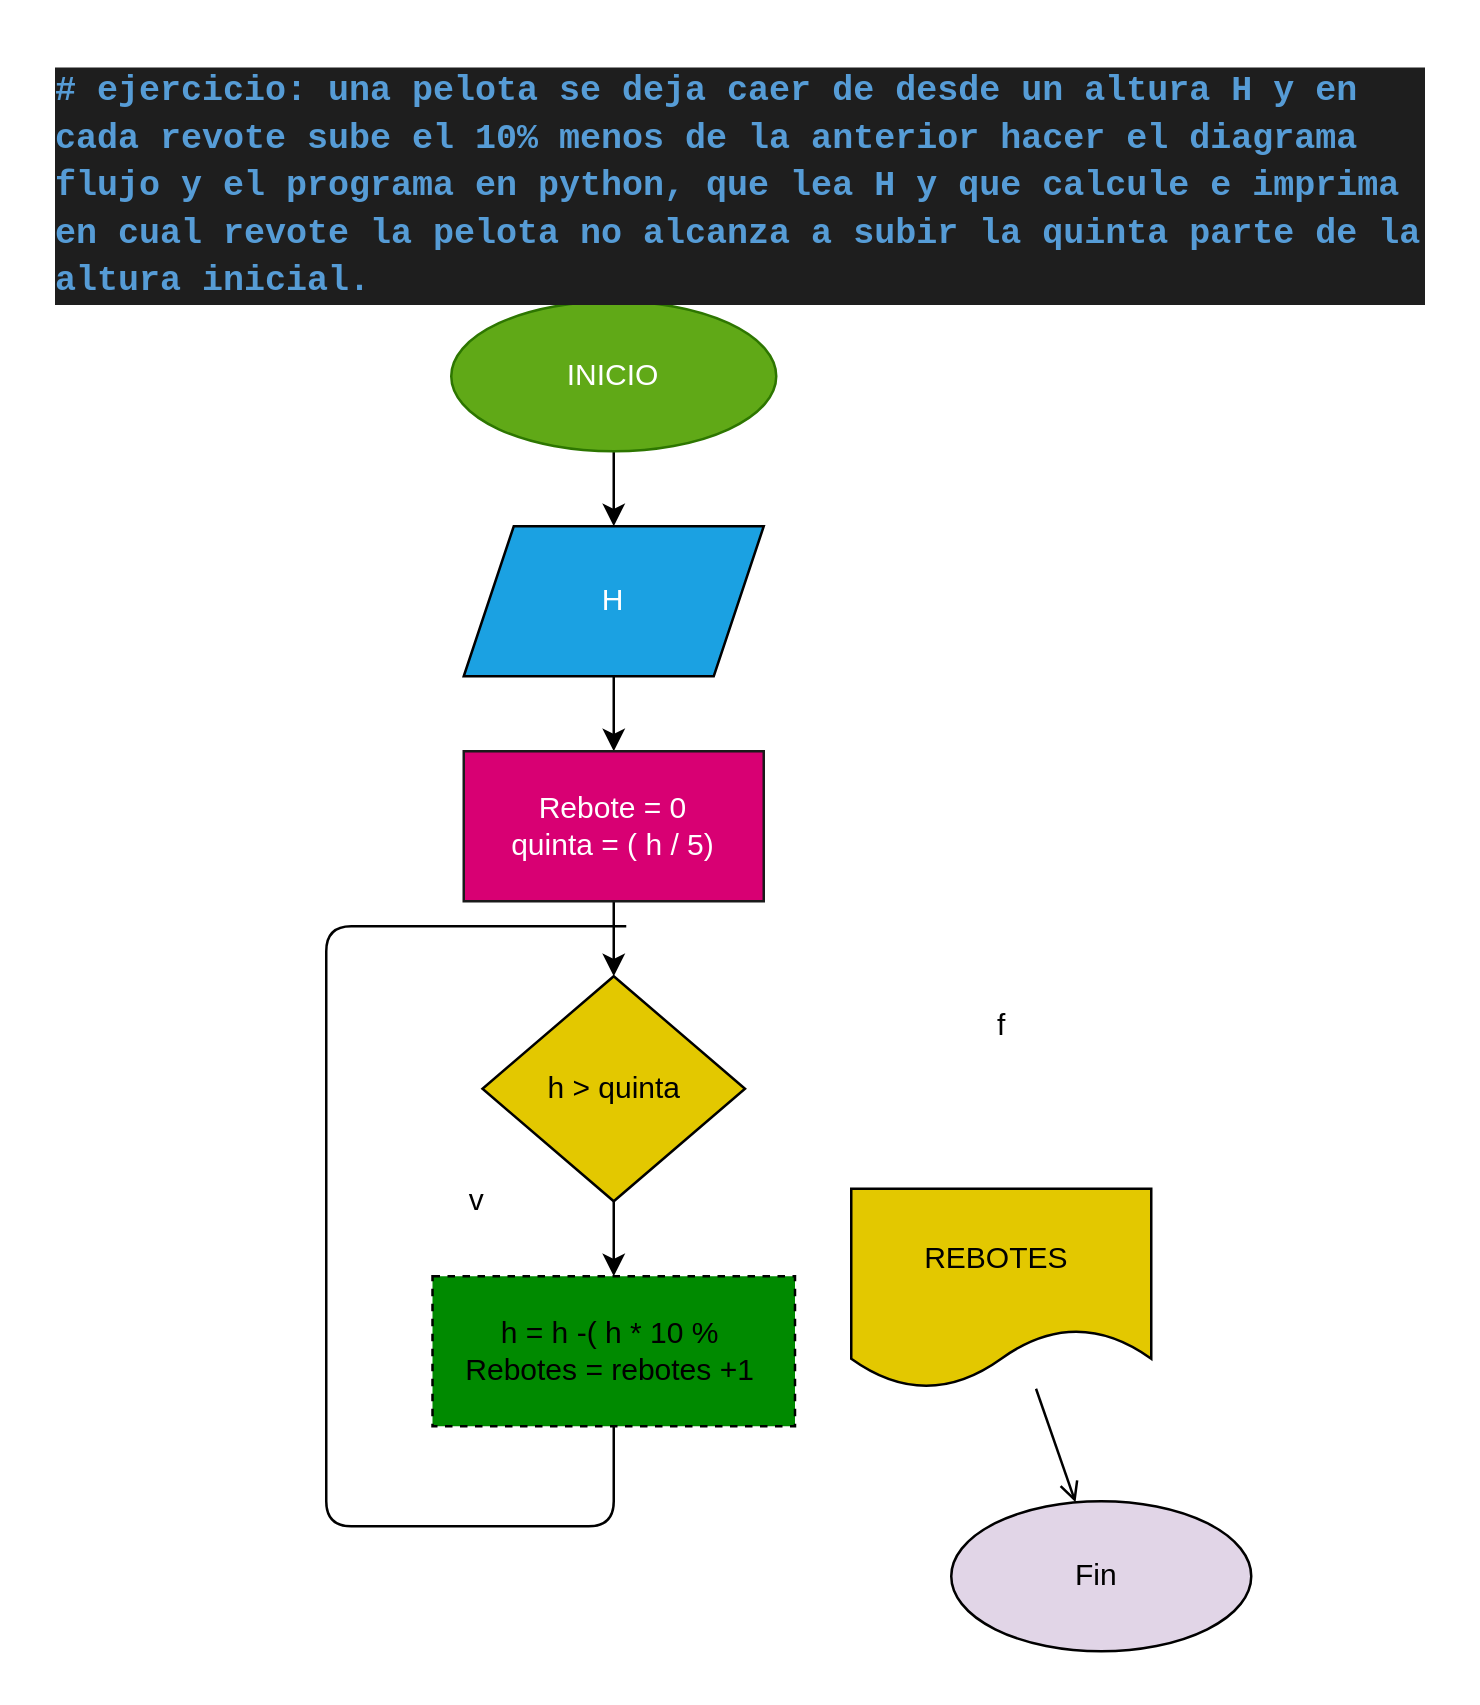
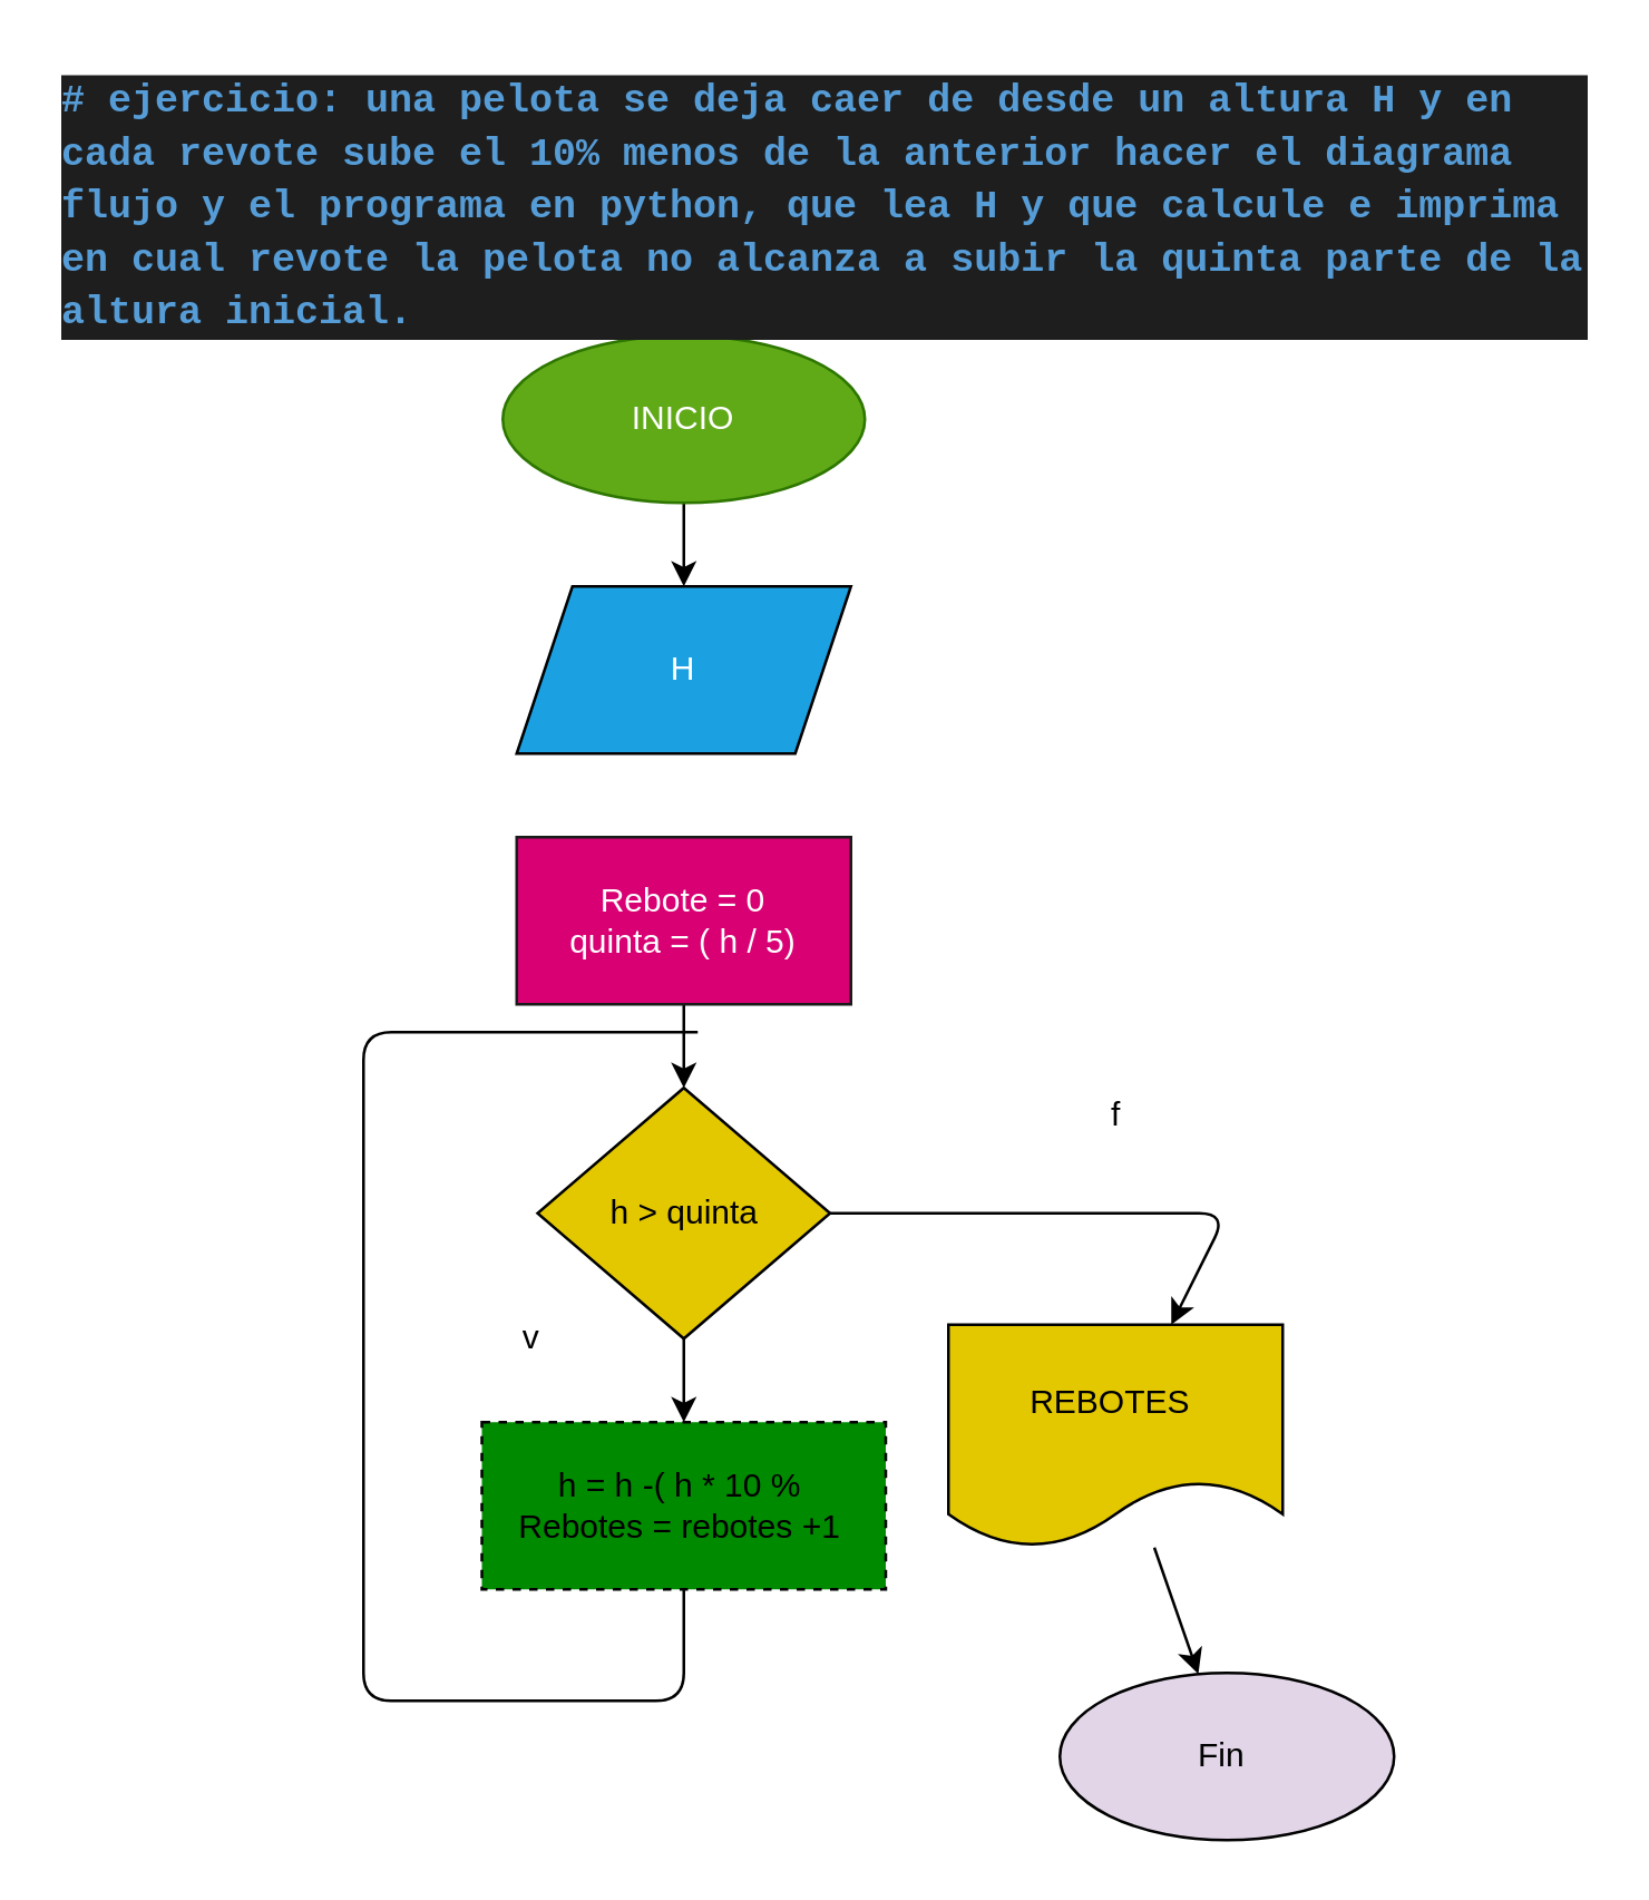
  <mxCell id="0" />
  <mxCell id="1" parent="0" />
  <mxCell id="2" value="" style="edgeStyle=none;html=1;" edge="1" parent="1" source="3" target="5"><mxGeometry relative="1" as="geometry" /></mxCell>
  <mxCell id="3" value="INICIO" style="ellipse;whiteSpace=wrap;html=1;fillColor=#60a917;strokeColor=#2D7600;fontColor=#ffffff;" vertex="1" parent="1"><mxGeometry x="180" y="120" width="130" height="60" as="geometry" /></mxCell>
- <mxCell id="4" value="" style="edgeStyle=none;html=1;" edge="1" parent="1" source="5" target="8"><mxGeometry relative="1" as="geometry" /></mxCell>
  <mxCell id="5" value="H" style="shape=parallelogram;perimeter=parallelogramPerimeter;whiteSpace=wrap;html=1;fixedSize=1;fillColor=#1ba1e2;fontColor=#ffffff;strokeColor=#000000;" vertex="1" parent="1"><mxGeometry x="185" y="210" width="120" height="60" as="geometry" /></mxCell>
  <mxCell id="6" value="&lt;div style=&quot;color: rgb(212, 212, 212); background-color: rgb(30, 30, 30); font-family: consolas, &amp;quot;courier new&amp;quot;, monospace; font-weight: normal; font-size: 14px; line-height: 19px;&quot;&gt;&lt;div&gt;&lt;span style=&quot;color: #569cd6 ; font-weight: bold&quot;&gt;# ejercicio: una pelota se deja caer de desde un altura H y en cada revote sube el 10% menos de la anterior hacer el diagrama flujo y el programa en python, que lea H y que calcule e imprima en cual revote la pelota no alcanza a subir la quinta parte de la altura inicial.&lt;/span&gt;&lt;/div&gt;&lt;/div&gt;" style="text;whiteSpace=wrap;html=1;" vertex="1" parent="1"><mxGeometry x="20" y="20" width="550" height="110" as="geometry" /></mxCell>
  <mxCell id="7" value="" style="edgeStyle=none;html=1;" edge="1" parent="1" source="8" target="11"><mxGeometry relative="1" as="geometry" /></mxCell>
  <mxCell id="8" value="Rebote = 0&lt;br&gt;quinta = ( h / 5)&lt;br&gt;" style="whiteSpace=wrap;html=1;fillColor=#d80073;strokeColor=#1A1A1A;fontColor=#ffffff;" vertex="1" parent="1"><mxGeometry x="185" y="300" width="120" height="60" as="geometry" /></mxCell>
  <mxCell id="9" value="" style="edgeStyle=none;html=1;" edge="1" parent="1" source="11" target="12"><mxGeometry relative="1" as="geometry" /></mxCell>
+ <mxCell id="10" value="" style="edgeStyle=none;html=1;" edge="1" parent="1" source="11" target="14"><mxGeometry relative="1" as="geometry"><Array as="points"><mxPoint x="440" y="435" /></Array></mxGeometry></mxCell>
  <mxCell id="11" value="h &amp;gt; quinta" style="rhombus;whiteSpace=wrap;html=1;fillColor=#e3c800;strokeColor=#000000;fontColor=#000000;" vertex="1" parent="1"><mxGeometry x="192.5" y="390" width="105" height="90" as="geometry" /></mxCell>
  <mxCell id="12" value="&lt;span style=&quot;color: rgb(0 , 0 , 0)&quot;&gt;h = h -( h * 10 %&amp;nbsp;&lt;/span&gt;&lt;br style=&quot;color: rgb(0 , 0 , 0)&quot;&gt;&lt;span style=&quot;color: rgb(0 , 0 , 0)&quot;&gt;Rebotes = rebotes +1&amp;nbsp;&lt;/span&gt;" style="whiteSpace=wrap;html=1;fillColor=#008a00;strokeColor=#000000;fontColor=#ffffff;dashed=1;" vertex="1" parent="1"><mxGeometry x="172.5" y="510" width="145" height="60" as="geometry" /></mxCell>
- <mxCell id="13" value="" style="edgeStyle=none;html=1;endArrow=open;" edge="1" parent="1" source="14" target="15"><mxGeometry relative="1" as="geometry" /></mxCell>
+ <mxCell id="13" value="" style="edgeStyle=none;html=1;" edge="1" parent="1" source="14" target="15"><mxGeometry relative="1" as="geometry" /></mxCell>
  <mxCell id="14" value="REBOTES&amp;nbsp;" style="shape=document;whiteSpace=wrap;html=1;boundedLbl=1;fillColor=#e3c800;strokeColor=#000000;fontColor=#000000;" vertex="1" parent="1"><mxGeometry x="340" y="475" width="120" height="80" as="geometry" /></mxCell>
  <mxCell id="15" value="Fin&amp;nbsp;" style="ellipse;whiteSpace=wrap;html=1;fillColor=#e1d5e7;strokeColor=#000000;fontColor=#000000;" vertex="1" parent="1"><mxGeometry x="380" y="600" width="120" height="60" as="geometry" /></mxCell>
- <mxCell id="16" value="f" style="text;html=1;align=center;verticalAlign=middle;resizable=0;points=[];autosize=1;strokeColor=none;fillColor=none;" vertex="1" parent="1"><mxGeometry x="390" y="400" width="20" height="20" as="geometry" /></mxCell>
+ <mxCell id="16" value="f" style="text;html=1;align=center;verticalAlign=middle;resizable=0;points=[];autosize=1;strokeColor=none;fillColor=none;" vertex="1" parent="1"><mxGeometry x="390" y="390" width="20" height="20" as="geometry" /></mxCell>
  <mxCell id="17" value="v" style="text;html=1;align=center;verticalAlign=middle;resizable=0;points=[];autosize=1;strokeColor=none;fillColor=none;" vertex="1" parent="1"><mxGeometry x="180" y="470" width="20" height="20" as="geometry" /></mxCell>
  <mxCell id="18" value="" style="endArrow=none;html=1;exitX=0.5;exitY=1;exitDx=0;exitDy=0;" edge="1" parent="1" source="12"><mxGeometry width="50" height="50" relative="1" as="geometry"><mxPoint x="140" y="590" as="sourcePoint" /><mxPoint x="250" y="370" as="targetPoint" /><Array as="points"><mxPoint x="245" y="610" /><mxPoint x="130" y="610" /><mxPoint x="130" y="370" /></Array></mxGeometry></mxCell>
